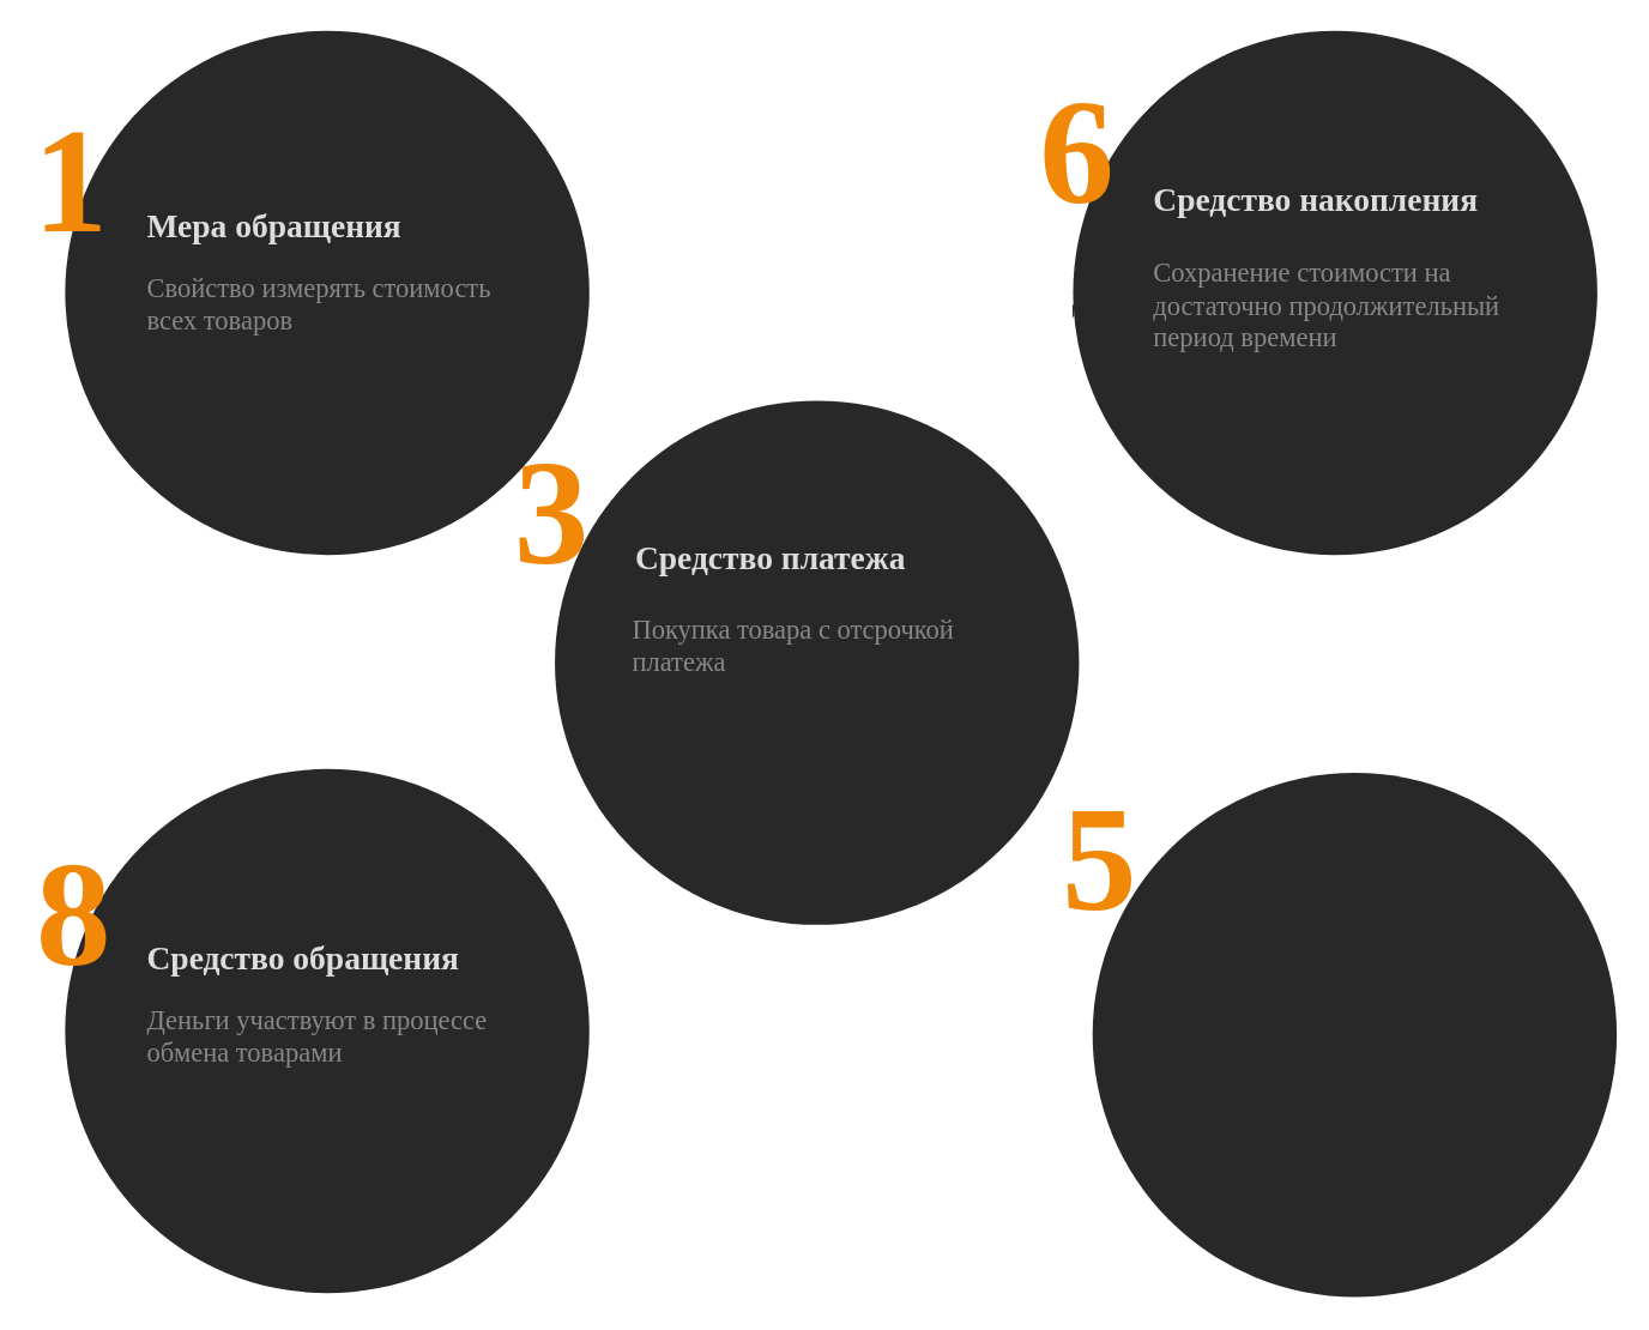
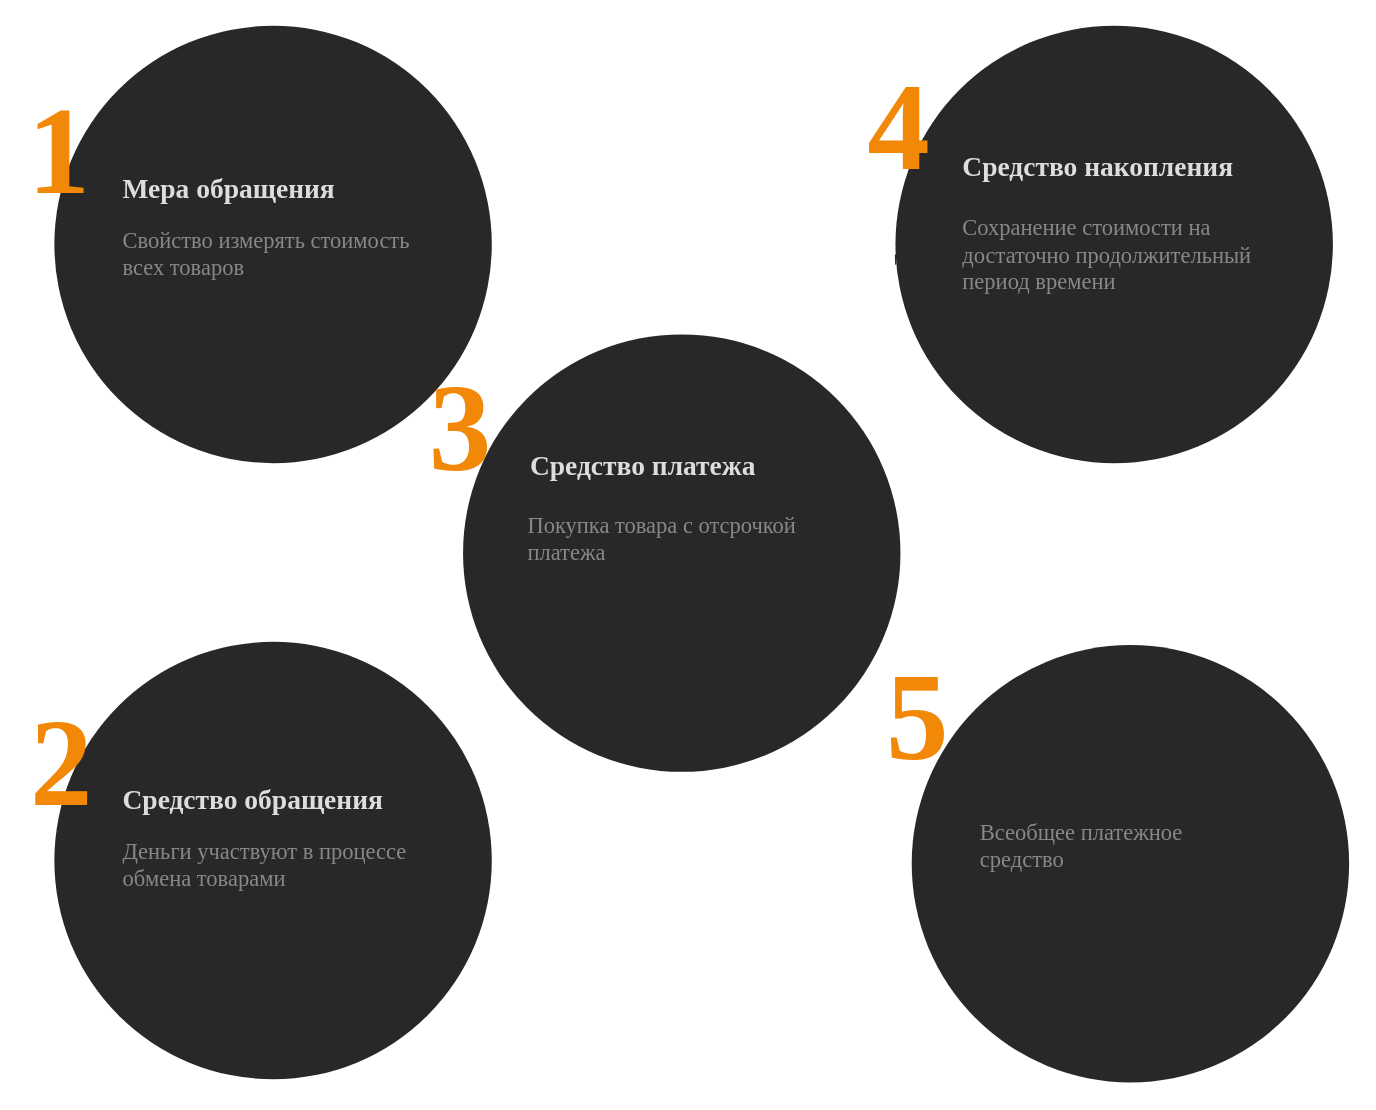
  <mxCell id="0" />
  <mxCell id="1" parent="0" />
  <mxCell id="2" value="" style="ellipse;whiteSpace=wrap;html=1;fontFamily=Verdana;fontSize=16;fontColor=#DDDDDD;strokeColor=none;fillColor=#282828;" parent="1" vertex="1"><mxGeometry x="43" y="20" width="350" height="350" as="geometry" /></mxCell>
  <mxCell id="3" value="" style="ellipse;whiteSpace=wrap;html=1;fontFamily=Verdana;fontSize=16;fontColor=#DDDDDD;strokeColor=none;fillColor=#282828;" parent="1" vertex="1"><mxGeometry x="43" y="513" width="350" height="350" as="geometry" /></mxCell>
  <mxCell id="4" value="" style="ellipse;whiteSpace=wrap;html=1;fontFamily=Verdana;fontSize=16;fontColor=#DDDDDD;strokeColor=none;fillColor=#282828;" parent="1" vertex="1"><mxGeometry x="729" y="515.5" width="350" height="350" as="geometry" /></mxCell>
  <mxCell id="5" value="" style="ellipse;whiteSpace=wrap;html=1;fontFamily=Verdana;fontSize=16;fontColor=#DDDDDD;strokeColor=none;fillColor=#282828;" parent="1" vertex="1"><mxGeometry x="716" y="20" width="350" height="350" as="geometry" /></mxCell>
  <mxCell id="6" value="" style="ellipse;whiteSpace=wrap;html=1;fontFamily=Verdana;fontSize=16;fontColor=#DDDDDD;strokeColor=none;fillColor=#282828;" parent="1" vertex="1"><mxGeometry x="370" y="267" width="350" height="350" as="geometry" /></mxCell>
  <mxCell id="7" value="Мера обращения" style="text;html=1;resizable=0;points=[];autosize=1;align=left;verticalAlign=top;spacingTop=-4;fontSize=22;fontFamily=Verdana;fontColor=#DDDDDD;fontStyle=1" parent="1" vertex="1"><mxGeometry x="96" y="135" width="230" height="30" as="geometry" /></mxCell>
  <mxCell id="8" value="1&amp;nbsp;" style="text;html=1;resizable=0;points=[];autosize=1;align=left;verticalAlign=top;spacingTop=-4;fontSize=100;fontFamily=Verdana;fontColor=#F18808;fontStyle=1" parent="1" vertex="1"><mxGeometry x="20" y="58" width="110" height="120" as="geometry" /></mxCell>
  <mxCell id="9" value="3" style="text;html=1;resizable=0;points=[];autosize=1;align=left;verticalAlign=top;spacingTop=-4;fontSize=100;fontFamily=Verdana;fontColor=#F18808;fontStyle=1" parent="1" vertex="1"><mxGeometry x="341" y="280" width="90" height="130" as="geometry" /></mxCell>
- <mxCell id="10" value="8" style="text;html=1;resizable=0;points=[];autosize=1;align=left;verticalAlign=top;spacingTop=-4;fontSize=100;fontFamily=Verdana;fontColor=#F18808;fontStyle=1" parent="1" vertex="1"><mxGeometry x="22" y="548" width="90" height="130" as="geometry" /></mxCell>
- <mxCell id="11" value="6" style="text;html=1;resizable=0;points=[];autosize=1;align=left;verticalAlign=top;spacingTop=-4;fontSize=100;fontFamily=Verdana;fontColor=#F18808;fontStyle=1" parent="1" vertex="1"><mxGeometry x="692" y="39" width="74" height="120" as="geometry" /></mxCell>
+ <mxCell id="10" value="2" style="text;html=1;resizable=0;points=[];autosize=1;align=left;verticalAlign=top;spacingTop=-4;fontSize=100;fontFamily=Verdana;fontColor=#F18808;fontStyle=1" parent="1" vertex="1"><mxGeometry x="22" y="548" width="90" height="130" as="geometry" /></mxCell>
+ <mxCell id="11" value="4" style="text;html=1;resizable=0;points=[];autosize=1;align=left;verticalAlign=top;spacingTop=-4;fontSize=100;fontFamily=Verdana;fontColor=#F18808;fontStyle=1" parent="1" vertex="1"><mxGeometry x="692" y="39" width="74" height="120" as="geometry" /></mxCell>
  <mxCell id="12" value="5" style="text;html=1;resizable=0;points=[];autosize=1;align=left;verticalAlign=top;spacingTop=-4;fontSize=100;fontFamily=Verdana;fontColor=#F18808;fontStyle=1" parent="1" vertex="1"><mxGeometry x="707" y="510.5" width="74" height="120" as="geometry" /></mxCell>
  <mxCell id="13" value="&lt;div style=&quot;line-height: 150%; font-size: 22px;&quot;&gt;Средство платежа&lt;/div&gt;" style="text;html=1;resizable=0;points=[];autosize=1;align=left;verticalAlign=top;spacingTop=-4;fontSize=22;fontFamily=Verdana;fontColor=#DDDDDD;fontStyle=1" parent="1" vertex="1"><mxGeometry x="422" y="353" width="260" height="40" as="geometry" /></mxCell>
  <mxCell id="14" value="Средство обращения" style="text;html=1;resizable=0;points=[];autosize=1;align=left;verticalAlign=top;spacingTop=-4;fontSize=22;fontFamily=Verdana;fontColor=#DDDDDD;fontStyle=1" parent="1" vertex="1"><mxGeometry x="96" y="624" width="290" height="30" as="geometry" /></mxCell>
  <mxCell id="15" value="&lt;div style=&quot;line-height: 150%&quot;&gt;&lt;font style=&quot;font-size: 22px;&quot;&gt;Средство накопления&lt;/font&gt;&lt;/div&gt;" style="text;html=1;resizable=0;points=[];autosize=1;align=left;verticalAlign=top;spacingTop=-4;fontSize=24;fontFamily=Verdana;fontColor=#DDDDDD;fontStyle=1" parent="1" vertex="1"><mxGeometry x="768" y="112" width="300" height="40" as="geometry" /></mxCell>
  <mxCell id="16" value="Свойство измерять стоимость&lt;br style=&quot;font-size: 18px;&quot;&gt;всех товаров" style="text;html=1;resizable=0;points=[];autosize=1;align=left;verticalAlign=top;spacingTop=-4;fontSize=18;fontColor=#888888;fontFamily=Verdana;" parent="1" vertex="1"><mxGeometry x="96" y="179" width="300" height="50" as="geometry" /></mxCell>
  <mxCell id="17" value="&lt;div style=&quot;font-size: 18px;&quot;&gt;Покупка товара с отсрочкой&lt;/div&gt;&lt;div style=&quot;font-size: 18px;&quot;&gt;платежа&lt;/div&gt;" style="text;html=1;resizable=0;points=[];autosize=1;align=left;verticalAlign=top;spacingTop=-4;fontSize=18;fontColor=#888888;fontFamily=Verdana;" parent="1" vertex="1"><mxGeometry x="420" y="407" width="290" height="50" as="geometry" /></mxCell>
  <mxCell id="18" value="Деньги участвуют в процессе&lt;br style=&quot;font-size: 18px;&quot;&gt;обмена товарами" style="text;html=1;resizable=0;points=[];autosize=1;align=left;verticalAlign=top;spacingTop=-4;fontSize=18;fontColor=#888888;fontFamily=Verdana;" parent="1" vertex="1"><mxGeometry x="96" y="668" width="300" height="50" as="geometry" /></mxCell>
  <mxCell id="19" value="&lt;div style=&quot;border-color: var(--border-color); font-size: 18px;&quot;&gt;Сохранение стоимости на&lt;/div&gt;&lt;div style=&quot;border-color: var(--border-color); font-size: 18px;&quot;&gt;достаточно продолжительный&lt;/div&gt;&lt;div style=&quot;border-color: var(--border-color); font-size: 18px;&quot;&gt;период времени&lt;/div&gt;" style="text;html=1;resizable=0;points=[];autosize=1;align=left;verticalAlign=top;spacingTop=-4;fontSize=18;fontColor=#888888;fontFamily=Verdana;" parent="1" vertex="1"><mxGeometry x="768" y="169" width="310" height="70" as="geometry" /></mxCell>
+ <mxCell id="20" value="Всеобщее платежное&lt;br&gt;средство" style="text;html=1;resizable=0;points=[];autosize=1;align=left;verticalAlign=top;spacingTop=-4;fontSize=18;fontColor=#888888;fontFamily=Verdana;" parent="1" vertex="1"><mxGeometry x="782" y="652.5" width="220" height="50" as="geometry" /></mxCell>
  <mxCell id="21" value="" style="whiteSpace=wrap;html=1;dashed=1;strokeColor=none;strokeWidth=1;fillColor=#282828;fontFamily=Verdana;fontSize=16;fontColor=#DDDDDD;" parent="1" vertex="1"><mxGeometry x="1068" y="674.5" width="8" height="8" as="geometry" /></mxCell>
  <mxCell id="22" value="" style="whiteSpace=wrap;html=1;dashed=1;strokeColor=none;strokeWidth=1;fillColor=#282828;fontFamily=Verdana;fontSize=16;fontColor=#DDDDDD;" parent="1" vertex="1"><mxGeometry x="1068" y="685.5" width="8" height="8" as="geometry" /></mxCell>
  <mxCell id="23" value="" style="whiteSpace=wrap;html=1;dashed=1;strokeColor=none;strokeWidth=1;fillColor=#282828;fontFamily=Verdana;fontSize=16;fontColor=#DDDDDD;" parent="1" vertex="1"><mxGeometry x="1068" y="696.5" width="8" height="8" as="geometry" /></mxCell>
  <mxCell id="24" value="" style="endArrow=none;html=1;strokeColor=#282828;strokeWidth=3;fontFamily=Verdana;fontSize=16;fontColor=#DDDDDD;endFill=0;" parent="1" edge="1"><mxGeometry x="1223" y="392" width="50" height="50" as="geometry"><mxPoint x="369" y="141" as="sourcePoint" /><mxPoint x="381" y="141" as="targetPoint" /></mxGeometry></mxCell>
  <mxCell id="25" value="" style="endArrow=none;html=1;strokeColor=#282828;strokeWidth=1;fontFamily=Verdana;fontSize=16;fontColor=#DDDDDD;endFill=0;" parent="1" edge="1"><mxGeometry width="50" height="50" relative="1" as="geometry"><mxPoint x="716" y="203" as="sourcePoint" /><mxPoint x="716.24" y="211.158" as="targetPoint" /></mxGeometry></mxCell>
